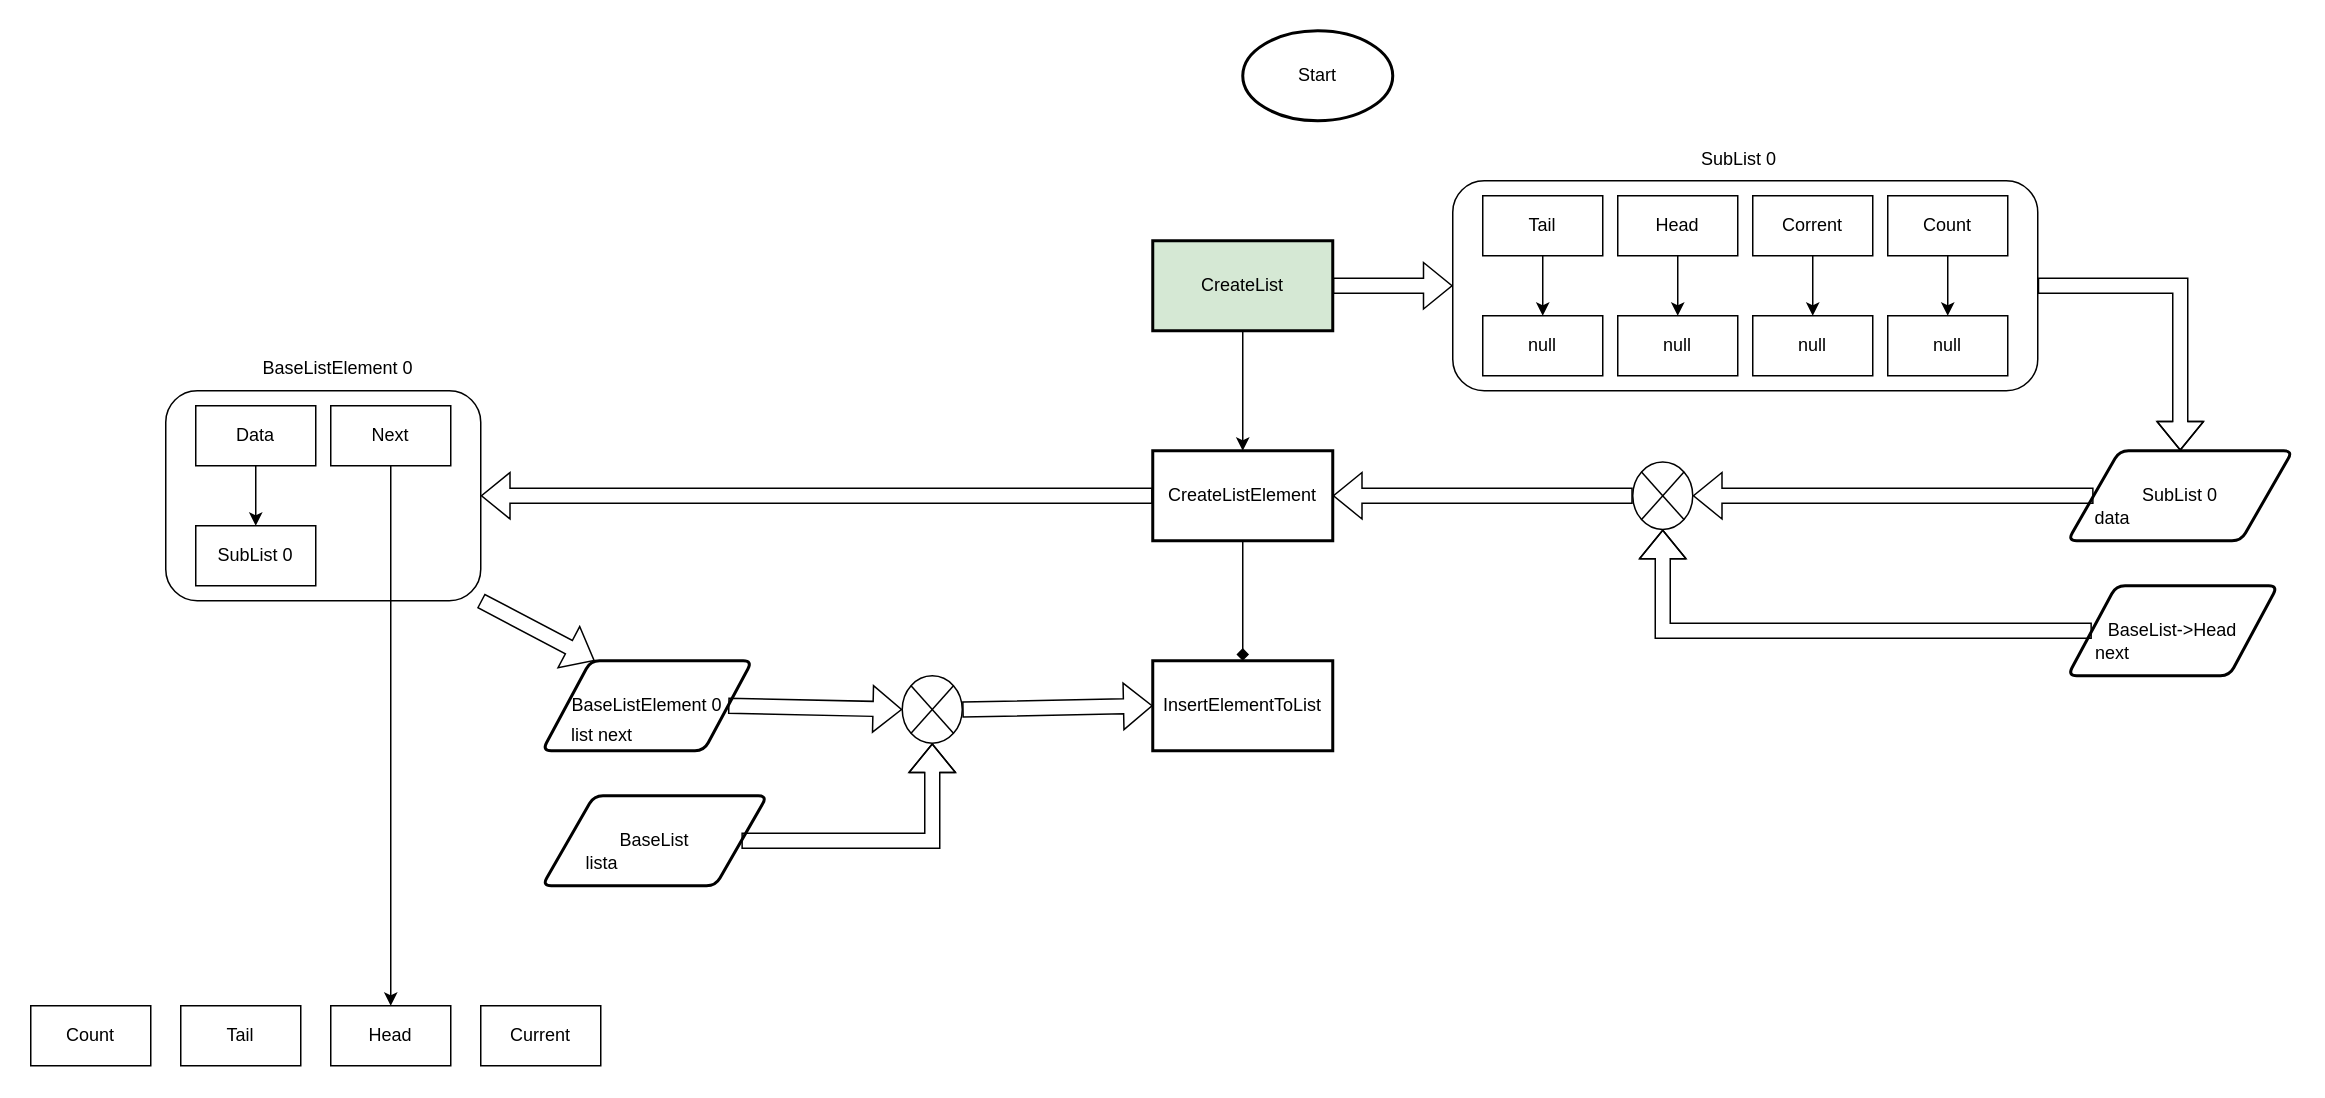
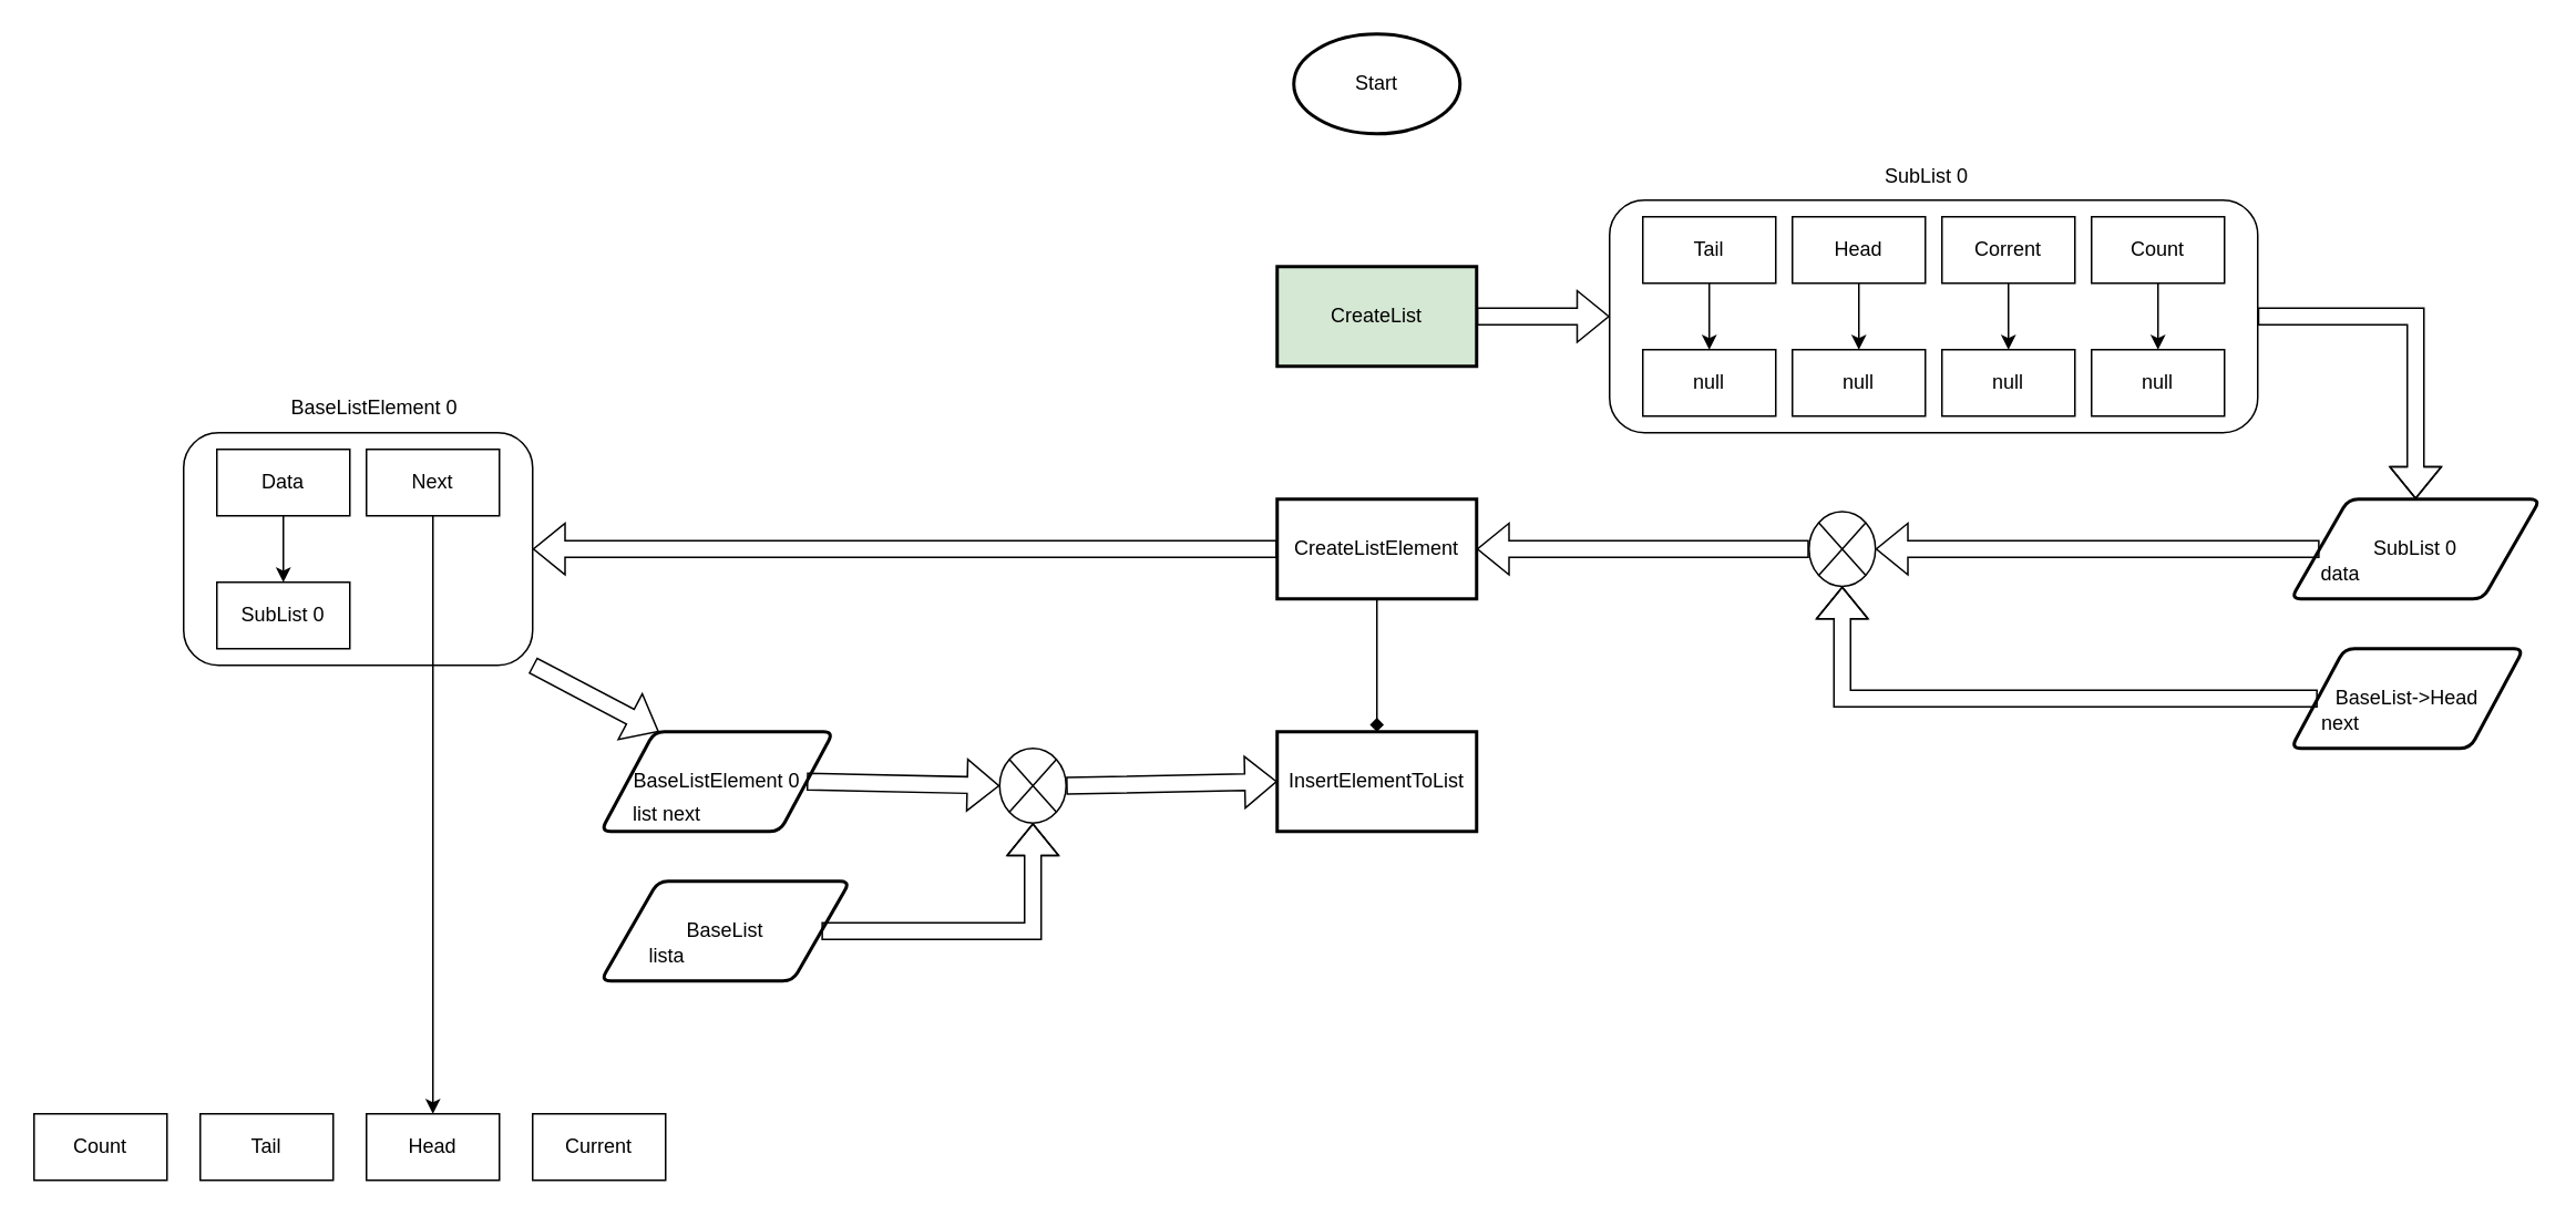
  <mxCell id="0" />
  <mxCell id="1" parent="0" />
- <mxCell id="2" value="Start" style="strokeWidth=2;html=1;shape=mxgraph.flowchart.start_1;whiteSpace=wrap;" vertex="1" parent="1"><mxGeometry x="828" y="20" width="100" height="60" as="geometry" /></mxCell>
- <mxCell id="3" value="" style="edgeStyle=orthogonalEdgeStyle;rounded=0;orthogonalLoop=1;jettySize=auto;html=1;" edge="1" parent="1" source="4" target="6"><mxGeometry relative="1" as="geometry" /></mxCell>
+ <mxCell id="2" value="Start" style="strokeWidth=2;html=1;shape=mxgraph.flowchart.start_1;whiteSpace=wrap;" vertex="1" parent="1"><mxGeometry x="778" y="20" width="100" height="60" as="geometry" /></mxCell>
  <mxCell id="4" value="CreateList" style="whiteSpace=wrap;html=1;strokeWidth=2;fillColor=#d5e8d4;" vertex="1" parent="1"><mxGeometry x="768" y="160" width="120" height="60" as="geometry" /></mxCell>
  <mxCell id="5" value="" style="edgeStyle=orthogonalEdgeStyle;rounded=0;orthogonalLoop=1;jettySize=auto;html=1;endArrow=diamond;" edge="1" parent="1" source="6" target="7"><mxGeometry relative="1" as="geometry" /></mxCell>
  <mxCell id="6" value="CreateListElement" style="whiteSpace=wrap;html=1;strokeWidth=2;" vertex="1" parent="1"><mxGeometry x="768" y="300" width="120" height="60" as="geometry" /></mxCell>
  <mxCell id="7" value="InsertElementToList" style="whiteSpace=wrap;html=1;strokeWidth=2;" vertex="1" parent="1"><mxGeometry x="768" y="440" width="120" height="60" as="geometry" /></mxCell>
  <mxCell id="8" value="SubList 0" style="shape=parallelogram;html=1;strokeWidth=2;perimeter=parallelogramPerimeter;whiteSpace=wrap;rounded=1;arcSize=12;size=0.23;" vertex="1" parent="1"><mxGeometry x="1378" y="300" width="150" height="60" as="geometry" /></mxCell>
  <mxCell id="9" value="BaseList-&amp;gt;Head" style="shape=parallelogram;html=1;strokeWidth=2;perimeter=parallelogramPerimeter;whiteSpace=wrap;rounded=1;arcSize=12;size=0.23;" vertex="1" parent="1"><mxGeometry x="1378" y="390" width="140" height="60" as="geometry" /></mxCell>
  <mxCell id="10" value="data" style="text;html=1;strokeColor=none;fillColor=none;align=center;verticalAlign=middle;whiteSpace=wrap;rounded=0;" vertex="1" parent="1"><mxGeometry x="1378" y="330" width="60" height="30" as="geometry" /></mxCell>
  <mxCell id="11" value="next" style="text;html=1;strokeColor=none;fillColor=none;align=center;verticalAlign=middle;whiteSpace=wrap;rounded=0;" vertex="1" parent="1"><mxGeometry x="1378" y="420" width="60" height="30" as="geometry" /></mxCell>
  <mxCell id="12" value="" style="shape=flexArrow;endArrow=classic;html=1;rounded=0;exitX=1;exitY=0.5;exitDx=0;exitDy=0;entryX=0;entryY=0.5;entryDx=0;entryDy=0;" edge="1" parent="1" source="4" target="14"><mxGeometry width="50" height="50" relative="1" as="geometry"><mxPoint x="908" y="190" as="sourcePoint" /><mxPoint x="958" y="140" as="targetPoint" /></mxGeometry></mxCell>
  <mxCell id="13" value="" style="group" vertex="1" connectable="0" parent="1"><mxGeometry x="968" y="120" width="390" height="140" as="geometry" /></mxCell>
  <mxCell id="14" value="" style="rounded=1;whiteSpace=wrap;html=1;" vertex="1" parent="13"><mxGeometry width="390" height="140" as="geometry" /></mxCell>
  <mxCell id="15" value="Tail" style="rounded=0;whiteSpace=wrap;html=1;" vertex="1" parent="13"><mxGeometry x="20" y="10" width="80" height="40" as="geometry" /></mxCell>
  <mxCell id="16" value="Head" style="rounded=0;whiteSpace=wrap;html=1;" vertex="1" parent="13"><mxGeometry x="110" y="10" width="80" height="40" as="geometry" /></mxCell>
  <mxCell id="17" value="Corrent" style="rounded=0;whiteSpace=wrap;html=1;" vertex="1" parent="13"><mxGeometry x="200" y="10" width="80" height="40" as="geometry" /></mxCell>
  <mxCell id="18" value="Count" style="rounded=0;whiteSpace=wrap;html=1;" vertex="1" parent="13"><mxGeometry x="290" y="10" width="80" height="40" as="geometry" /></mxCell>
  <mxCell id="19" value="null" style="rounded=0;whiteSpace=wrap;html=1;" vertex="1" parent="13"><mxGeometry x="20" y="90" width="80" height="40" as="geometry" /></mxCell>
  <mxCell id="20" value="" style="edgeStyle=orthogonalEdgeStyle;rounded=0;orthogonalLoop=1;jettySize=auto;html=1;" edge="1" parent="13" source="15" target="19"><mxGeometry relative="1" as="geometry" /></mxCell>
  <mxCell id="21" value="null" style="rounded=0;whiteSpace=wrap;html=1;" vertex="1" parent="13"><mxGeometry x="110" y="90" width="80" height="40" as="geometry" /></mxCell>
  <mxCell id="22" value="" style="edgeStyle=orthogonalEdgeStyle;rounded=0;orthogonalLoop=1;jettySize=auto;html=1;" edge="1" parent="13" source="16" target="21"><mxGeometry relative="1" as="geometry" /></mxCell>
  <mxCell id="23" value="null" style="rounded=0;whiteSpace=wrap;html=1;" vertex="1" parent="13"><mxGeometry x="200" y="90" width="80" height="40" as="geometry" /></mxCell>
  <mxCell id="24" value="" style="edgeStyle=orthogonalEdgeStyle;rounded=0;orthogonalLoop=1;jettySize=auto;html=1;" edge="1" parent="13" source="17" target="23"><mxGeometry relative="1" as="geometry" /></mxCell>
  <mxCell id="25" value="null" style="rounded=0;whiteSpace=wrap;html=1;" vertex="1" parent="13"><mxGeometry x="290" y="90" width="80" height="40" as="geometry" /></mxCell>
  <mxCell id="26" value="" style="edgeStyle=orthogonalEdgeStyle;rounded=0;orthogonalLoop=1;jettySize=auto;html=1;" edge="1" parent="13" source="18" target="25"><mxGeometry relative="1" as="geometry" /></mxCell>
  <mxCell id="27" value="" style="shape=flexArrow;endArrow=classic;html=1;rounded=0;exitX=1;exitY=0.5;exitDx=0;exitDy=0;entryX=0.5;entryY=0;entryDx=0;entryDy=0;" edge="1" parent="1" source="14" target="8"><mxGeometry width="50" height="50" relative="1" as="geometry"><mxPoint x="1428" y="200" as="sourcePoint" /><mxPoint x="1478" y="150" as="targetPoint" /><Array as="points"><mxPoint x="1453" y="190" /></Array></mxGeometry></mxCell>
  <mxCell id="28" value="" style="verticalLabelPosition=bottom;verticalAlign=top;html=1;shape=mxgraph.flowchart.or;" vertex="1" parent="1"><mxGeometry x="1088" y="307.5" width="40" height="45" as="geometry" /></mxCell>
  <mxCell id="29" value="" style="shape=flexArrow;endArrow=classic;html=1;rounded=0;exitX=0;exitY=0.5;exitDx=0;exitDy=0;exitPerimeter=0;entryX=1;entryY=0.5;entryDx=0;entryDy=0;" edge="1" parent="1" source="28" target="6"><mxGeometry width="50" height="50" relative="1" as="geometry"><mxPoint x="958" y="350" as="sourcePoint" /><mxPoint x="1008" y="300" as="targetPoint" /></mxGeometry></mxCell>
  <mxCell id="30" value="" style="shape=flexArrow;endArrow=classic;html=1;rounded=0;entryX=1;entryY=0.5;entryDx=0;entryDy=0;entryPerimeter=0;exitX=0;exitY=0.5;exitDx=0;exitDy=0;" edge="1" parent="1" source="8" target="28"><mxGeometry width="50" height="50" relative="1" as="geometry"><mxPoint x="1198" y="350" as="sourcePoint" /><mxPoint x="1248" y="300" as="targetPoint" /></mxGeometry></mxCell>
  <mxCell id="31" value="" style="shape=flexArrow;endArrow=classic;html=1;rounded=0;exitX=0;exitY=0.5;exitDx=0;exitDy=0;entryX=0.5;entryY=1;entryDx=0;entryDy=0;entryPerimeter=0;" edge="1" parent="1" source="9" target="28"><mxGeometry width="50" height="50" relative="1" as="geometry"><mxPoint x="1098" y="420" as="sourcePoint" /><mxPoint x="1148" y="370" as="targetPoint" /><Array as="points"><mxPoint x="1108" y="420" /></Array></mxGeometry></mxCell>
  <mxCell id="32" value="SubList 0" style="text;strokeColor=none;fillColor=none;align=left;verticalAlign=middle;spacingLeft=4;spacingRight=4;overflow=hidden;points=[[0,0.5],[1,0.5]];portConstraint=eastwest;rotatable=0;" vertex="1" parent="1"><mxGeometry x="1128" y="90" width="80" height="30" as="geometry" /></mxCell>
  <mxCell id="33" value="Tail" style="rounded=0;whiteSpace=wrap;html=1;" vertex="1" parent="1"><mxGeometry x="120" y="670" width="80" height="40" as="geometry" /></mxCell>
  <mxCell id="34" value="Head" style="rounded=0;whiteSpace=wrap;html=1;" vertex="1" parent="1"><mxGeometry x="220" y="670" width="80" height="40" as="geometry" /></mxCell>
  <mxCell id="35" value="Current" style="rounded=0;whiteSpace=wrap;html=1;" vertex="1" parent="1"><mxGeometry x="320" y="670" width="80" height="40" as="geometry" /></mxCell>
  <mxCell id="36" value="Count" style="rounded=0;whiteSpace=wrap;html=1;" vertex="1" parent="1"><mxGeometry x="20" y="670" width="80" height="40" as="geometry" /></mxCell>
  <mxCell id="37" value="" style="group" vertex="1" connectable="0" parent="1"><mxGeometry x="110" y="260" width="210" height="140" as="geometry" /></mxCell>
  <mxCell id="38" value="" style="rounded=1;whiteSpace=wrap;html=1;" vertex="1" parent="37"><mxGeometry width="210" height="140" as="geometry" /></mxCell>
  <mxCell id="39" value="Data" style="rounded=0;whiteSpace=wrap;html=1;" vertex="1" parent="37"><mxGeometry x="20" y="10" width="80" height="40" as="geometry" /></mxCell>
  <mxCell id="40" value="Next" style="rounded=0;whiteSpace=wrap;html=1;" vertex="1" parent="37"><mxGeometry x="110" y="10" width="80" height="40" as="geometry" /></mxCell>
  <mxCell id="41" value="SubList 0" style="rounded=0;whiteSpace=wrap;html=1;" vertex="1" parent="37"><mxGeometry x="20" y="90" width="80" height="40" as="geometry" /></mxCell>
  <mxCell id="42" value="" style="edgeStyle=orthogonalEdgeStyle;rounded=0;orthogonalLoop=1;jettySize=auto;html=1;" edge="1" parent="37" source="39" target="41"><mxGeometry relative="1" as="geometry" /></mxCell>
  <mxCell id="43" style="edgeStyle=orthogonalEdgeStyle;rounded=0;orthogonalLoop=1;jettySize=auto;html=1;exitX=0.5;exitY=1;exitDx=0;exitDy=0;entryX=0.5;entryY=0;entryDx=0;entryDy=0;" edge="1" parent="1" source="40" target="34"><mxGeometry relative="1" as="geometry" /></mxCell>
  <mxCell id="44" value="" style="shape=flexArrow;endArrow=classic;html=1;rounded=0;exitX=0;exitY=0.5;exitDx=0;exitDy=0;entryX=1;entryY=0.5;entryDx=0;entryDy=0;" edge="1" parent="1" source="6" target="38"><mxGeometry width="50" height="50" relative="1" as="geometry"><mxPoint x="471" y="330" as="sourcePoint" /><mxPoint x="521" y="280" as="targetPoint" /></mxGeometry></mxCell>
  <mxCell id="45" value="BaseListElement 0" style="text;html=1;strokeColor=none;fillColor=none;align=center;verticalAlign=middle;whiteSpace=wrap;rounded=0;" vertex="1" parent="1"><mxGeometry x="170" y="230" width="110" height="30" as="geometry" /></mxCell>
  <mxCell id="46" value="BaseList" style="shape=parallelogram;html=1;strokeWidth=2;perimeter=parallelogramPerimeter;whiteSpace=wrap;rounded=1;arcSize=12;size=0.23;" vertex="1" parent="1"><mxGeometry x="361" y="530" width="150" height="60" as="geometry" /></mxCell>
  <mxCell id="47" value="BaseListElement 0" style="shape=parallelogram;html=1;strokeWidth=2;perimeter=parallelogramPerimeter;whiteSpace=wrap;rounded=1;arcSize=12;size=0.23;" vertex="1" parent="1"><mxGeometry x="361" y="440" width="140" height="60" as="geometry" /></mxCell>
  <mxCell id="48" value="lista" style="text;html=1;strokeColor=none;fillColor=none;align=center;verticalAlign=middle;whiteSpace=wrap;rounded=0;" vertex="1" parent="1"><mxGeometry x="371" y="560" width="60" height="30" as="geometry" /></mxCell>
  <mxCell id="49" value="list next" style="text;html=1;strokeColor=none;fillColor=none;align=center;verticalAlign=middle;whiteSpace=wrap;rounded=0;" vertex="1" parent="1"><mxGeometry x="361" y="475" width="80" height="30" as="geometry" /></mxCell>
  <mxCell id="50" value="" style="verticalLabelPosition=bottom;verticalAlign=top;html=1;shape=mxgraph.flowchart.or;" vertex="1" parent="1"><mxGeometry x="601" y="450" width="40" height="45" as="geometry" /></mxCell>
  <mxCell id="51" value="" style="shape=flexArrow;endArrow=classic;html=1;rounded=0;entryX=0;entryY=0.5;entryDx=0;entryDy=0;exitX=1;exitY=0.5;exitDx=0;exitDy=0;exitPerimeter=0;" edge="1" parent="1" source="50" target="7"><mxGeometry width="50" height="50" relative="1" as="geometry"><mxPoint x="601" y="610" as="sourcePoint" /><mxPoint x="651" y="560" as="targetPoint" /></mxGeometry></mxCell>
  <mxCell id="52" value="" style="shape=flexArrow;endArrow=classic;html=1;rounded=0;exitX=1;exitY=0.5;exitDx=0;exitDy=0;entryX=0;entryY=0.5;entryDx=0;entryDy=0;entryPerimeter=0;" edge="1" parent="1" source="47" target="50"><mxGeometry width="50" height="50" relative="1" as="geometry"><mxPoint x="551" y="430" as="sourcePoint" /><mxPoint x="601" y="380" as="targetPoint" /></mxGeometry></mxCell>
  <mxCell id="53" value="" style="shape=flexArrow;endArrow=classic;html=1;rounded=0;exitX=1;exitY=0.5;exitDx=0;exitDy=0;entryX=0.5;entryY=1;entryDx=0;entryDy=0;entryPerimeter=0;" edge="1" parent="1" source="46" target="50"><mxGeometry width="50" height="50" relative="1" as="geometry"><mxPoint x="671" y="740" as="sourcePoint" /><mxPoint x="721" y="690" as="targetPoint" /><Array as="points"><mxPoint x="621" y="560" /></Array></mxGeometry></mxCell>
  <mxCell id="54" value="" style="shape=flexArrow;endArrow=classic;html=1;rounded=0;exitX=1;exitY=1;exitDx=0;exitDy=0;entryX=0.25;entryY=0;entryDx=0;entryDy=0;" edge="1" parent="1" source="38" target="47"><mxGeometry width="50" height="50" relative="1" as="geometry"><mxPoint x="350" y="402.5" as="sourcePoint" /><mxPoint x="400" y="352.5" as="targetPoint" /></mxGeometry></mxCell>
